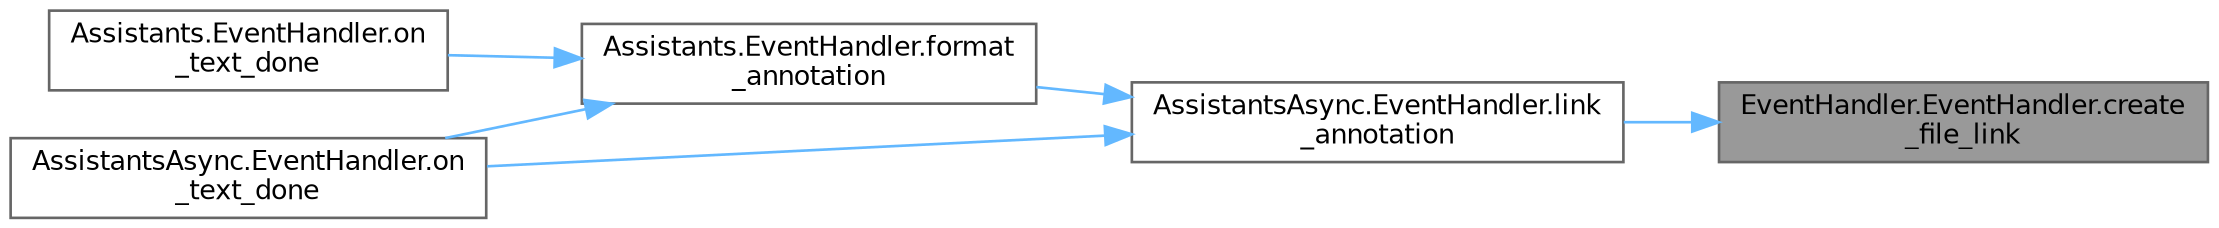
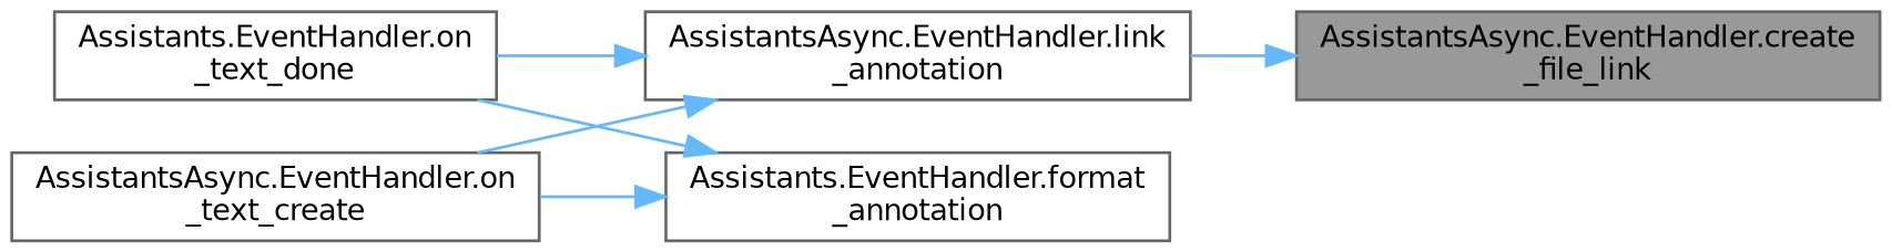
  digraph {
    rankdir=RL
    node [color=grey40 fillcolor=white fontname=Helvetica fontsize=10 shape=box style=filled]
    edge [color=steelblue1 dir=back fontname=Helvetica fontsize=10 labelfontname=Helvetica labelfontsize=10 style=solid]
-   n1 [color=gray40 fillcolor=grey60 fontcolor=black height=0.2 label="EventHandler.EventHandler.create\l_file_link" width=0.4]
+   n1 [color=gray40 fillcolor=grey60 fontcolor=black height=0.2 label="AssistantsAsync.EventHandler.create\l_file_link" width=0.4]
    n2 [height=0.2 label="AssistantsAsync.EventHandler.link\l_annotation" width=0.4]
    n3 [height=0.2 label="Assistants.EventHandler.format\l_annotation" width=0.4]
    n4 [height=0.2 label="Assistants.EventHandler.on\l_text_done" width=0.4]
-   n5 [height=0.2 label="AssistantsAsync.EventHandler.on\l_text_done" width=0.4]
+   n5 [height=0.2 label="AssistantsAsync.EventHandler.on\l_text_create" width=0.4]
    n1 -> n2
-   n2 -> n3
+   n2 -> n4
    n2 -> n5
    n3 -> n4
    n3 -> n5
  }
